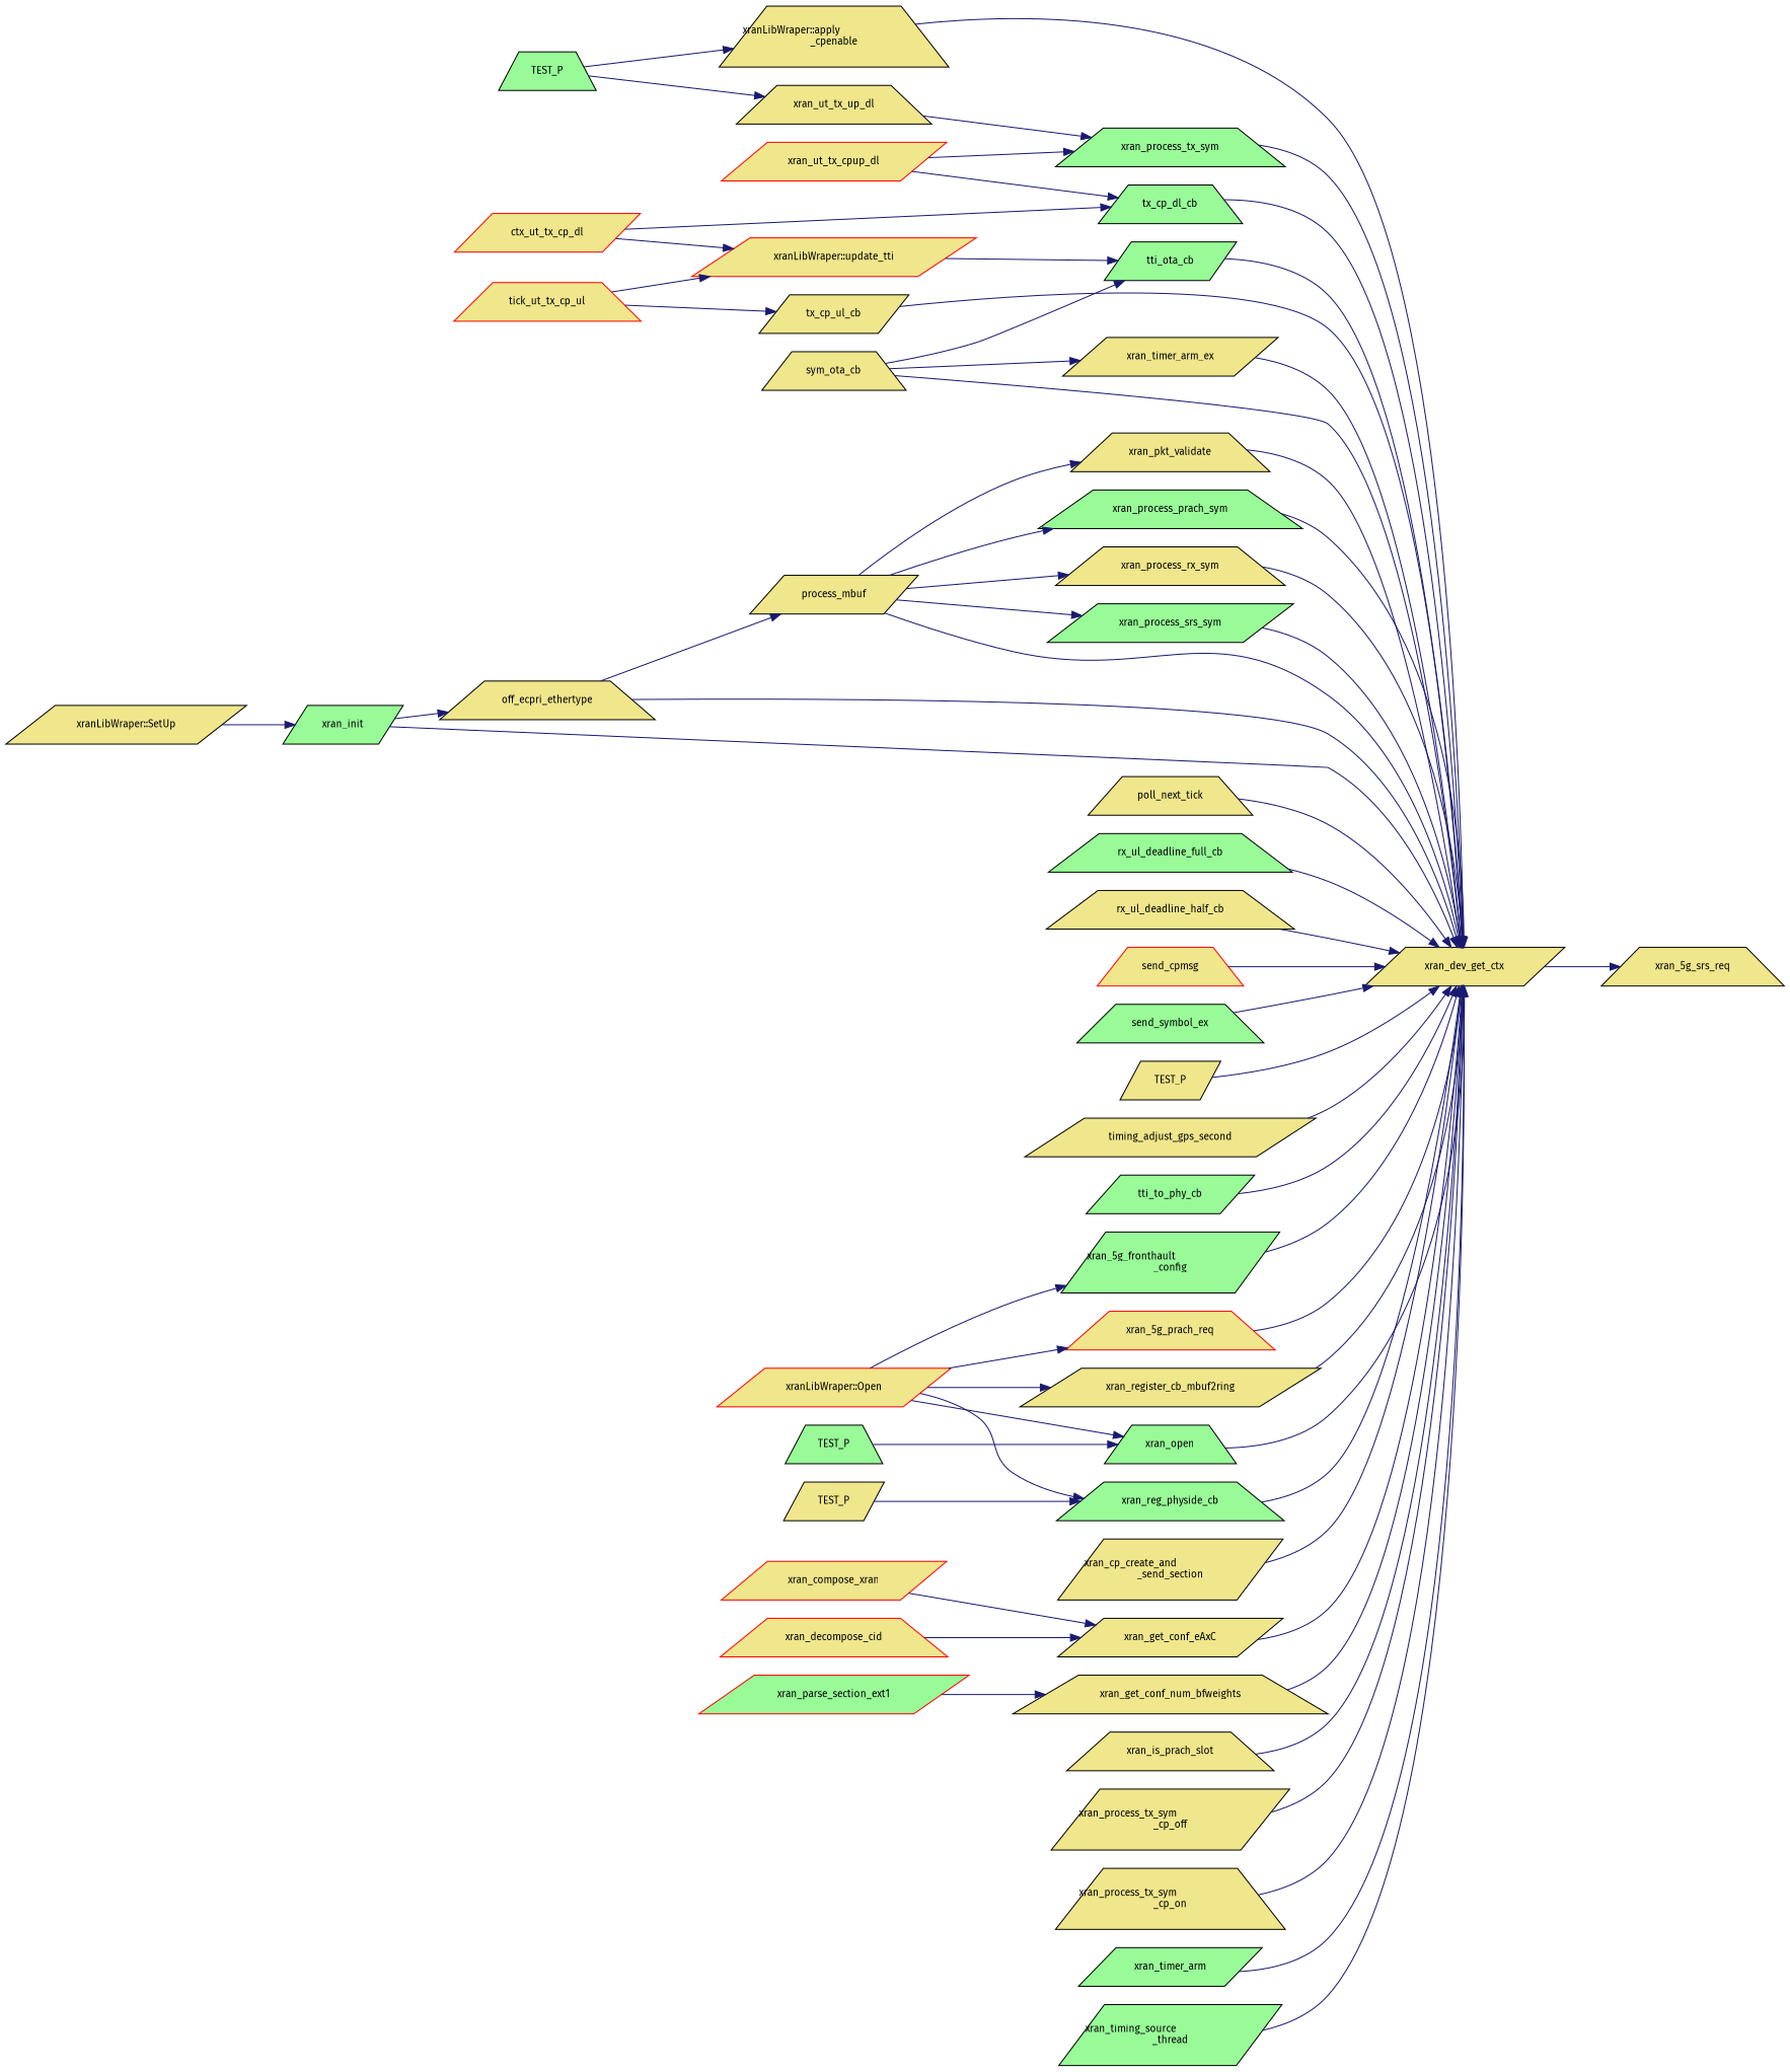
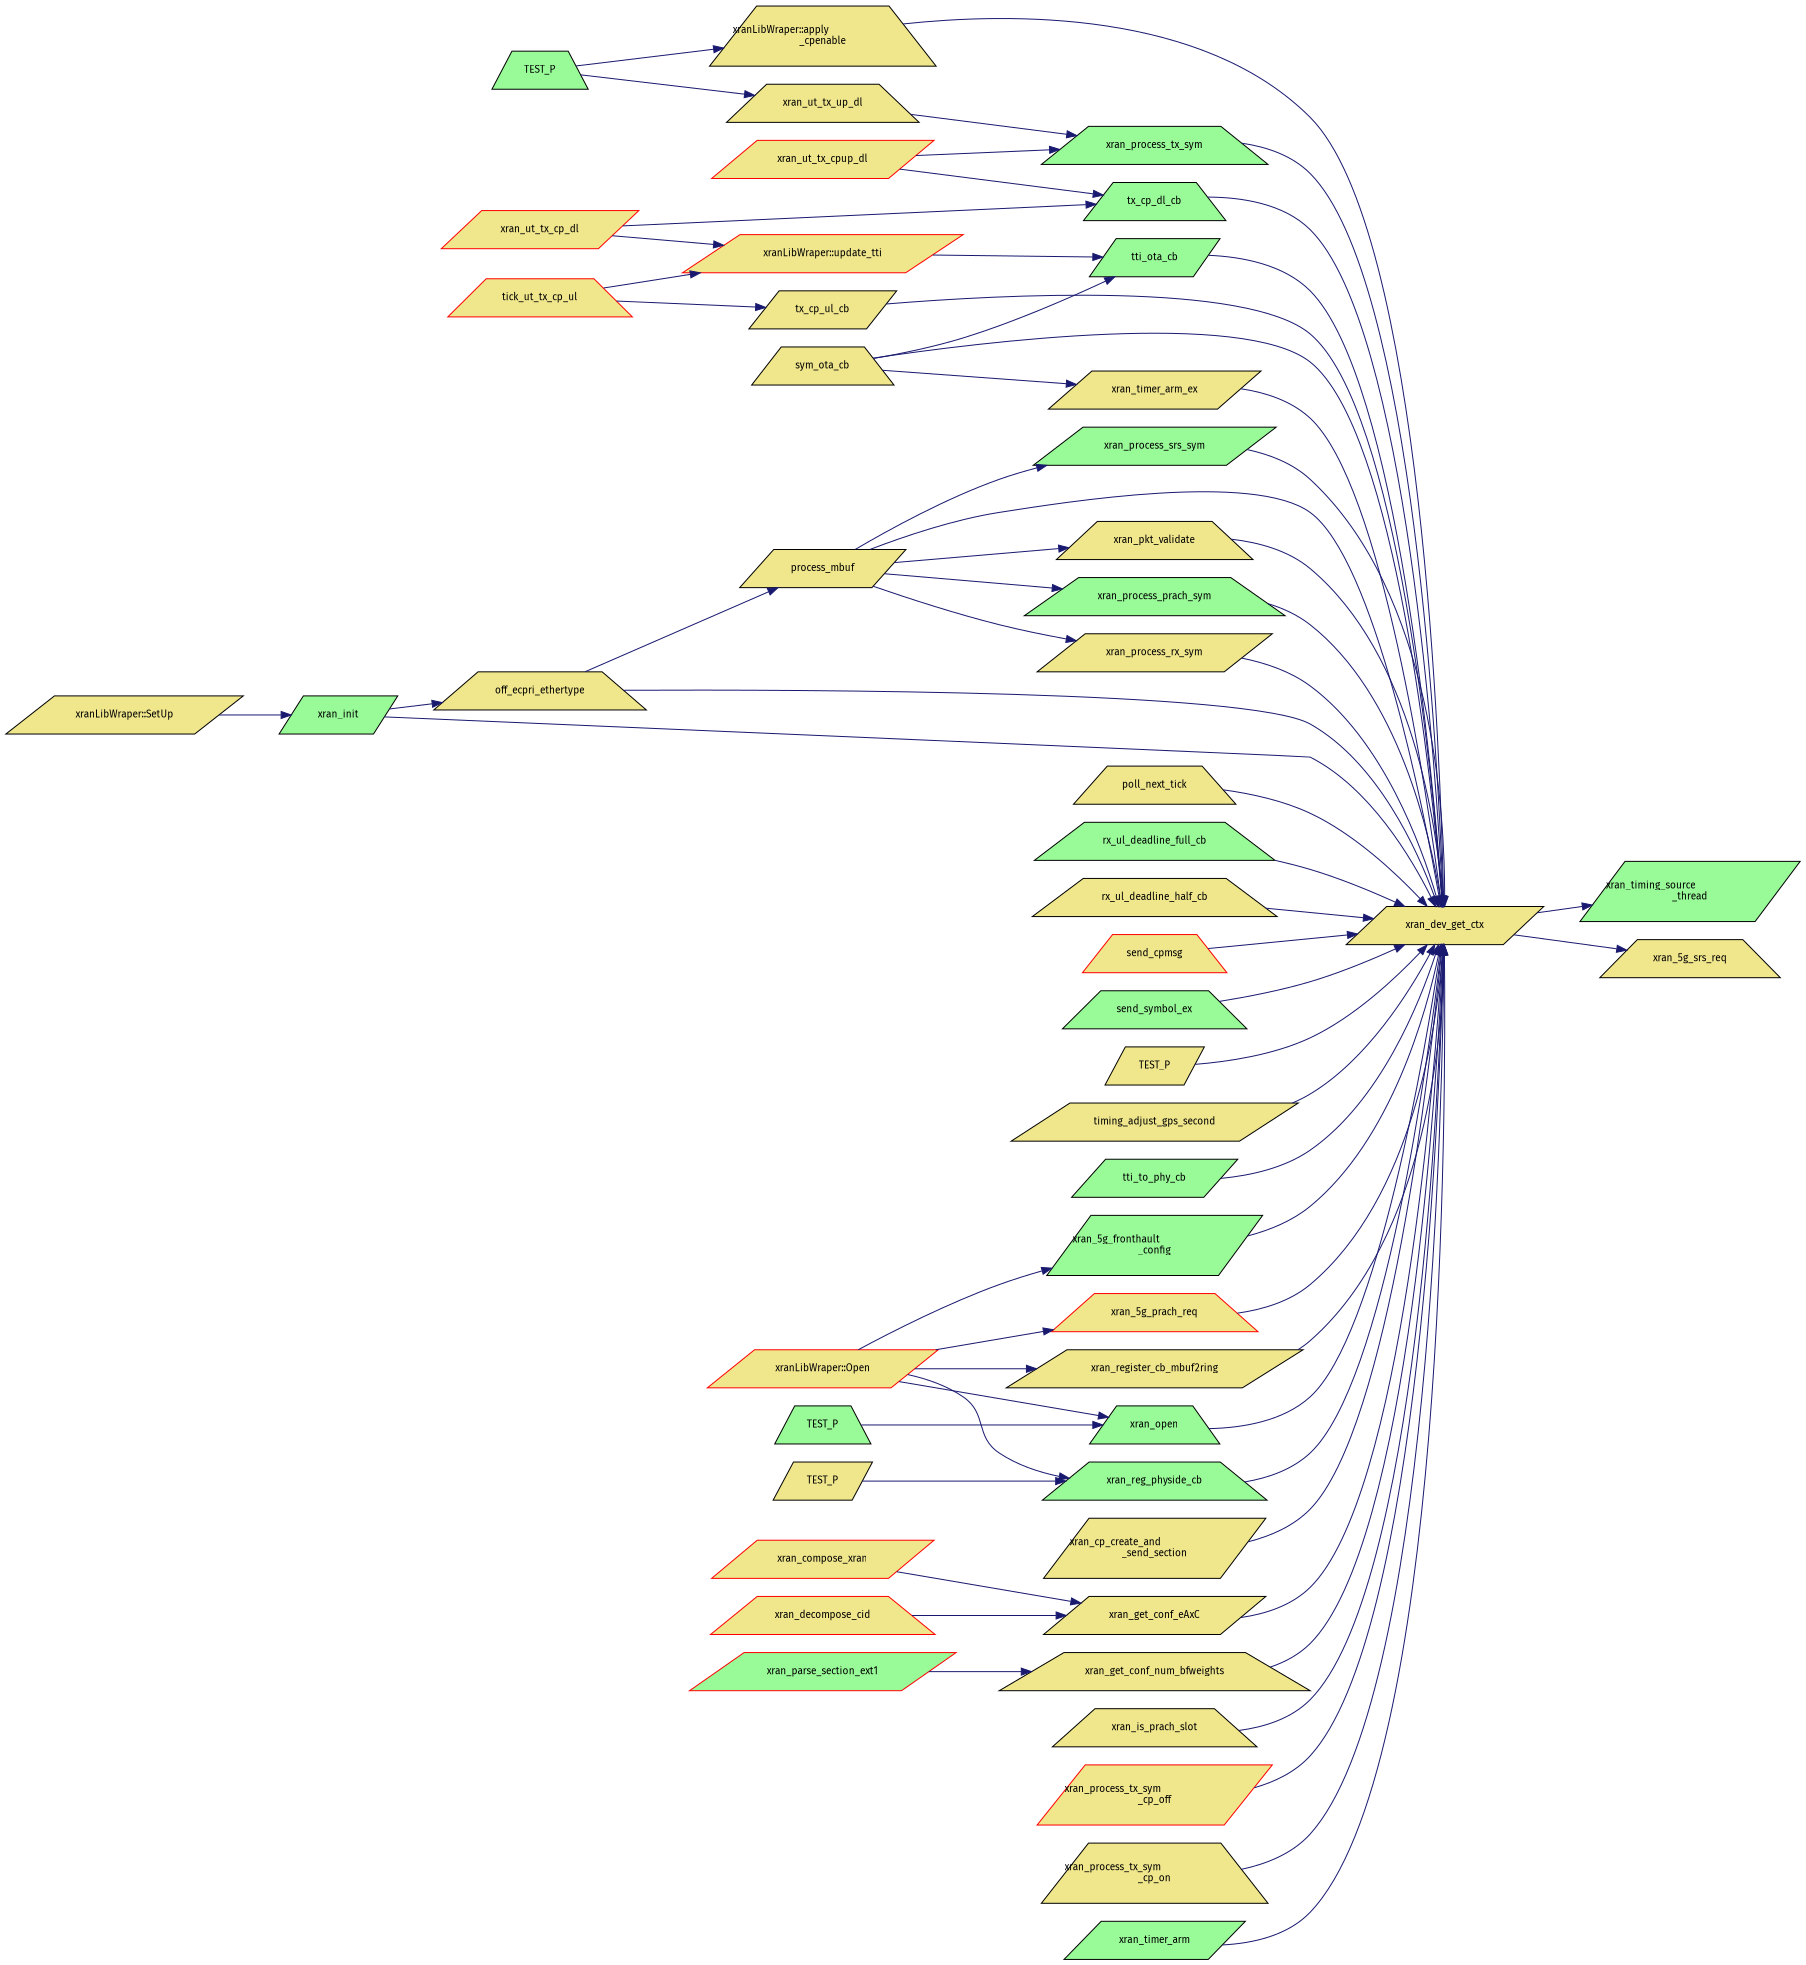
  digraph {
    fontname="Fira Sans"
    rankdir=RL
    node [color=black fillcolor=khaki fontname="Fira Sans" fontsize=10 shape=parallelogram style=filled]
    edge [color=midnightblue dir=back fontname="Fira Sans" fontsize=10 labelfontname=Helvetica labelfontsize=10 style=solid]
    n1 [fontcolor=black height=0.2 label=xran_dev_get_ctx width=0.4]
    n2 [height=0.2 label="xranLibWraper::apply\l_cpenable" shape=trapezium width=0.4]
    n3 [height=0.2 label=off_ecpri_ethertype shape=trapezium width=0.4]
    n4 [fillcolor=palegreen height=0.2 label=xran_init width=0.4]
    n5 [height=0.2 label=poll_next_tick shape=trapezium width=0.4]
    n6 [height=0.2 label=process_mbuf width=0.4]
    n7 [fillcolor=palegreen height=0.2 label=rx_ul_deadline_full_cb shape=trapezium width=0.4]
    n8 [height=0.2 label=rx_ul_deadline_half_cb shape=trapezium width=0.4]
    n9 [color=red height=0.2 label=send_cpmsg shape=trapezium width=0.4]
    n10 [fillcolor=palegreen height=0.2 label=send_symbol_ex shape=trapezium width=0.4]
    n11 [height=0.2 label=sym_ota_cb shape=trapezium width=0.4]
    n12 [height=0.2 label=TEST_P width=0.4]
    n13 [height=0.2 label=timing_adjust_gps_second width=0.4]
    n14 [fillcolor=palegreen height=0.2 label=tti_ota_cb width=0.4]
    n15 [fillcolor=palegreen height=0.2 label=tti_to_phy_cb width=0.4]
    n16 [fillcolor=palegreen height=0.2 label=tx_cp_dl_cb shape=trapezium width=0.4]
    n17 [height=0.2 label=tx_cp_ul_cb width=0.4]
    n18 [fillcolor=palegreen height=0.2 label="xran_5g_fronthault\l_config" width=0.4]
    n19 [color=red height=0.2 label=xran_5g_prach_req shape=trapezium width=0.4]
    n20 [height=0.2 label="xran_cp_create_and\l_send_section" width=0.4]
    n21 [height=0.2 label=xran_get_conf_eAxC width=0.4]
    n22 [height=0.2 label=xran_get_conf_num_bfweights shape=trapezium width=0.4]
    n23 [height=0.2 label=xran_is_prach_slot shape=trapezium width=0.4]
    n24 [fillcolor=palegreen height=0.2 label=xran_open shape=trapezium width=0.4]
    n25 [height=0.2 label=xran_pkt_validate shape=trapezium width=0.4]
    n26 [fillcolor=palegreen height=0.2 label=xran_process_prach_sym shape=trapezium width=0.4]
-   n27 [height=0.2 label=xran_process_rx_sym shape=trapezium width=0.4]
+   n27 [height=0.2 label=xran_process_rx_sym width=0.4]
    n28 [fillcolor=palegreen height=0.2 label=xran_process_srs_sym width=0.4]
    n29 [fillcolor=palegreen height=0.2 label=xran_process_tx_sym shape=trapezium width=0.4]
-   n30 [height=0.2 label="xran_process_tx_sym\l_cp_off" width=0.4]
+   n30 [color=red height=0.2 label="xran_process_tx_sym\l_cp_off" width=0.4]
    n31 [height=0.2 label="xran_process_tx_sym\l_cp_on" shape=trapezium width=0.4]
    n32 [fillcolor=palegreen height=0.2 label=xran_reg_physide_cb shape=trapezium width=0.4]
    n33 [height=0.2 label=xran_register_cb_mbuf2ring width=0.4]
    n34 [fillcolor=palegreen height=0.2 label=xran_timer_arm width=0.4]
    n35 [height=0.2 label=xran_timer_arm_ex width=0.4]
    n36 [fillcolor=palegreen height=0.2 label="xran_timing_source\l_thread" width=0.4]
    n37 [fillcolor=palegreen height=0.2 label=TEST_P shape=trapezium width=0.4]
    n38 [height=0.2 label="xranLibWraper::SetUp" width=0.4]
    n39 [color=red height=0.2 label="xranLibWraper::update_tti" width=0.4]
-   n40 [color=red height=0.2 label=ctx_ut_tx_cp_dl width=0.4]
+   n40 [color=red height=0.2 label=xran_ut_tx_cp_dl width=0.4]
    n41 [color=red height=0.2 label=xran_ut_tx_cpup_dl width=0.4]
    n42 [color=red height=0.2 label=tick_ut_tx_cp_ul shape=trapezium width=0.4]
    n43 [color=red height=0.2 label="xranLibWraper::Open" width=0.4]
    n44 [height=0.2 label=xran_5g_srs_req shape=trapezium width=0.4]
    n45 [color=red height=0.2 label=xran_compose_xran width=0.4]
    n46 [color=red height=0.2 label=xran_decompose_cid shape=trapezium width=0.4]
    n47 [color=red fillcolor=palegreen height=0.2 label=xran_parse_section_ext1 width=0.4]
    n48 [fillcolor=palegreen height=0.2 label=TEST_P shape=trapezium width=0.4]
    n49 [height=0.2 label=xran_ut_tx_up_dl shape=trapezium width=0.4]
    n50 [height=0.2 label=TEST_P width=0.4]
    n1 -> n2
    n1 -> n3
    n1 -> n4
    n1 -> n5
    n1 -> n6
    n1 -> n7
    n1 -> n8
    n1 -> n9
    n1 -> n10
    n1 -> n11
    n1 -> n12
    n1 -> n13
    n1 -> n14
    n1 -> n15
    n1 -> n16
    n1 -> n17
    n1 -> n18
    n1 -> n19
    n1 -> n20
    n1 -> n21
    n1 -> n22
    n1 -> n23
    n1 -> n24
    n1 -> n25
    n1 -> n26
    n1 -> n27
    n1 -> n28
    n1 -> n29
    n1 -> n30
    n1 -> n31
    n1 -> n32
    n1 -> n33
    n1 -> n34
    n1 -> n35
-   n1 -> n36
+   n36 -> n1
    n2 -> n37
    n3 -> n4
    n4 -> n38
    n6 -> n3
    n14 -> n11
    n14 -> n39
    n16 -> n40
    n16 -> n41
    n17 -> n42
    n18 -> n43
    n19 -> n43
    n21 -> n45
    n21 -> n46
    n22 -> n47
    n24 -> n43
    n24 -> n48
    n25 -> n6
    n26 -> n6
    n27 -> n6
    n28 -> n6
    n29 -> n41
    n29 -> n49
    n32 -> n43
    n32 -> n50
    n33 -> n43
    n35 -> n11
    n39 -> n40
    n39 -> n42
    n44 -> n1
    n49 -> n37
  }
